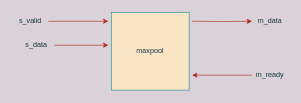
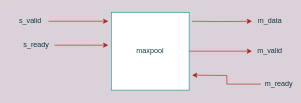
  <mxCell id="0" />
  <mxCell id="1" parent="0" />
- <mxCell id="3" value="maxpool" style="whiteSpace=wrap;html=1;aspect=fixed;fillColor=#FAE5C7;strokeColor=#0F8B8D;fontColor=#143642;" parent="1" vertex="1"><mxGeometry x="185" y="20" width="130" height="130" as="geometry" /></mxCell>
+ <mxCell id="2" style="edgeStyle=orthogonalEdgeStyle;rounded=0;orthogonalLoop=1;jettySize=auto;html=1;exitX=1;exitY=0.5;exitDx=0;exitDy=0;entryX=0;entryY=0.5;entryDx=0;entryDy=0;labelBackgroundColor=#DAD2D8;strokeColor=#A8201A;fontColor=#143642;" parent="1" source="3" target="10" edge="1"><mxGeometry relative="1" as="geometry"><Array as="points"><mxPoint x="345" y="85" /></Array></mxGeometry></mxCell>
+ <mxCell id="3" value="maxpool" style="whiteSpace=wrap;html=1;aspect=fixed;fillColor=#ffffff;strokeColor=#0F8B8D;fontColor=#143642;" parent="1" vertex="1"><mxGeometry x="185" y="20" width="130" height="130" as="geometry" /></mxCell>
  <mxCell id="4" value="" style="edgeStyle=orthogonalEdgeStyle;rounded=0;orthogonalLoop=1;jettySize=auto;html=1;labelBackgroundColor=#DAD2D8;strokeColor=#A8201A;fontColor=#143642;" parent="1" source="5" edge="1"><mxGeometry relative="1" as="geometry"><mxPoint x="180" y="35" as="targetPoint" /></mxGeometry></mxCell>
  <mxCell id="5" value="s_valid" style="text;html=1;strokeColor=none;fillColor=none;align=center;verticalAlign=middle;whiteSpace=wrap;rounded=0;fontColor=#143642;" parent="1" vertex="1"><mxGeometry x="20" y="20" width="60" height="30" as="geometry" /></mxCell>
  <mxCell id="6" value="" style="edgeStyle=orthogonalEdgeStyle;rounded=0;orthogonalLoop=1;jettySize=auto;html=1;labelBackgroundColor=#DAD2D8;strokeColor=#A8201A;fontColor=#143642;" parent="1" source="7" edge="1"><mxGeometry relative="1" as="geometry"><mxPoint x="180" y="75" as="targetPoint" /></mxGeometry></mxCell>
- <mxCell id="7" value="s_data" style="text;html=1;strokeColor=none;fillColor=none;align=center;verticalAlign=middle;whiteSpace=wrap;rounded=0;fontColor=#143642;" parent="1" vertex="1"><mxGeometry x="30" y="60" width="60" height="30" as="geometry" /></mxCell>
+ <mxCell id="7" value="s_ready" style="text;html=1;strokeColor=none;fillColor=none;align=center;verticalAlign=middle;whiteSpace=wrap;rounded=0;fontColor=#143642;" parent="1" vertex="1"><mxGeometry x="30" y="60" width="60" height="30" as="geometry" /></mxCell>
  <mxCell id="8" value="" style="edgeStyle=orthogonalEdgeStyle;rounded=0;orthogonalLoop=1;jettySize=auto;html=1;entryX=0;entryY=0.5;entryDx=0;entryDy=0;labelBackgroundColor=#DAD2D8;strokeColor=#A8201A;fontColor=#143642;" parent="1" target="9" edge="1"><mxGeometry relative="1" as="geometry"><mxPoint x="320" y="35" as="sourcePoint" /><mxPoint x="350" y="35" as="targetPoint" /></mxGeometry></mxCell>
  <mxCell id="9" value="m_data" style="text;html=1;strokeColor=none;fillColor=none;align=center;verticalAlign=middle;whiteSpace=wrap;rounded=0;fontColor=#143642;" parent="1" vertex="1"><mxGeometry x="420" y="20" width="60" height="30" as="geometry" /></mxCell>
+ <mxCell id="10" value="m_valid" style="text;html=1;strokeColor=none;fillColor=none;align=center;verticalAlign=middle;whiteSpace=wrap;rounded=0;fontColor=#143642;" parent="1" vertex="1"><mxGeometry x="420" y="70" width="60" height="30" as="geometry" /></mxCell>
  <mxCell id="11" value="" style="edgeStyle=orthogonalEdgeStyle;rounded=0;orthogonalLoop=1;jettySize=auto;html=1;labelBackgroundColor=#DAD2D8;strokeColor=#A8201A;fontColor=#143642;" parent="1" source="12" edge="1"><mxGeometry relative="1" as="geometry"><mxPoint x="320" y="125" as="targetPoint" /></mxGeometry></mxCell>
- <mxCell id="12" value="m_ready" style="text;html=1;strokeColor=none;fillColor=none;align=center;verticalAlign=middle;whiteSpace=wrap;rounded=0;fontColor=#143642;" parent="1" vertex="1"><mxGeometry x="420" y="110" width="60" height="30" as="geometry" /></mxCell>
+ <mxCell id="12" value="m_ready" style="text;html=1;strokeColor=none;fillColor=none;align=center;verticalAlign=middle;whiteSpace=wrap;rounded=0;fontColor=#143642;" parent="1" vertex="1"><mxGeometry x="435" y="125" width="60" height="30" as="geometry" /></mxCell>
